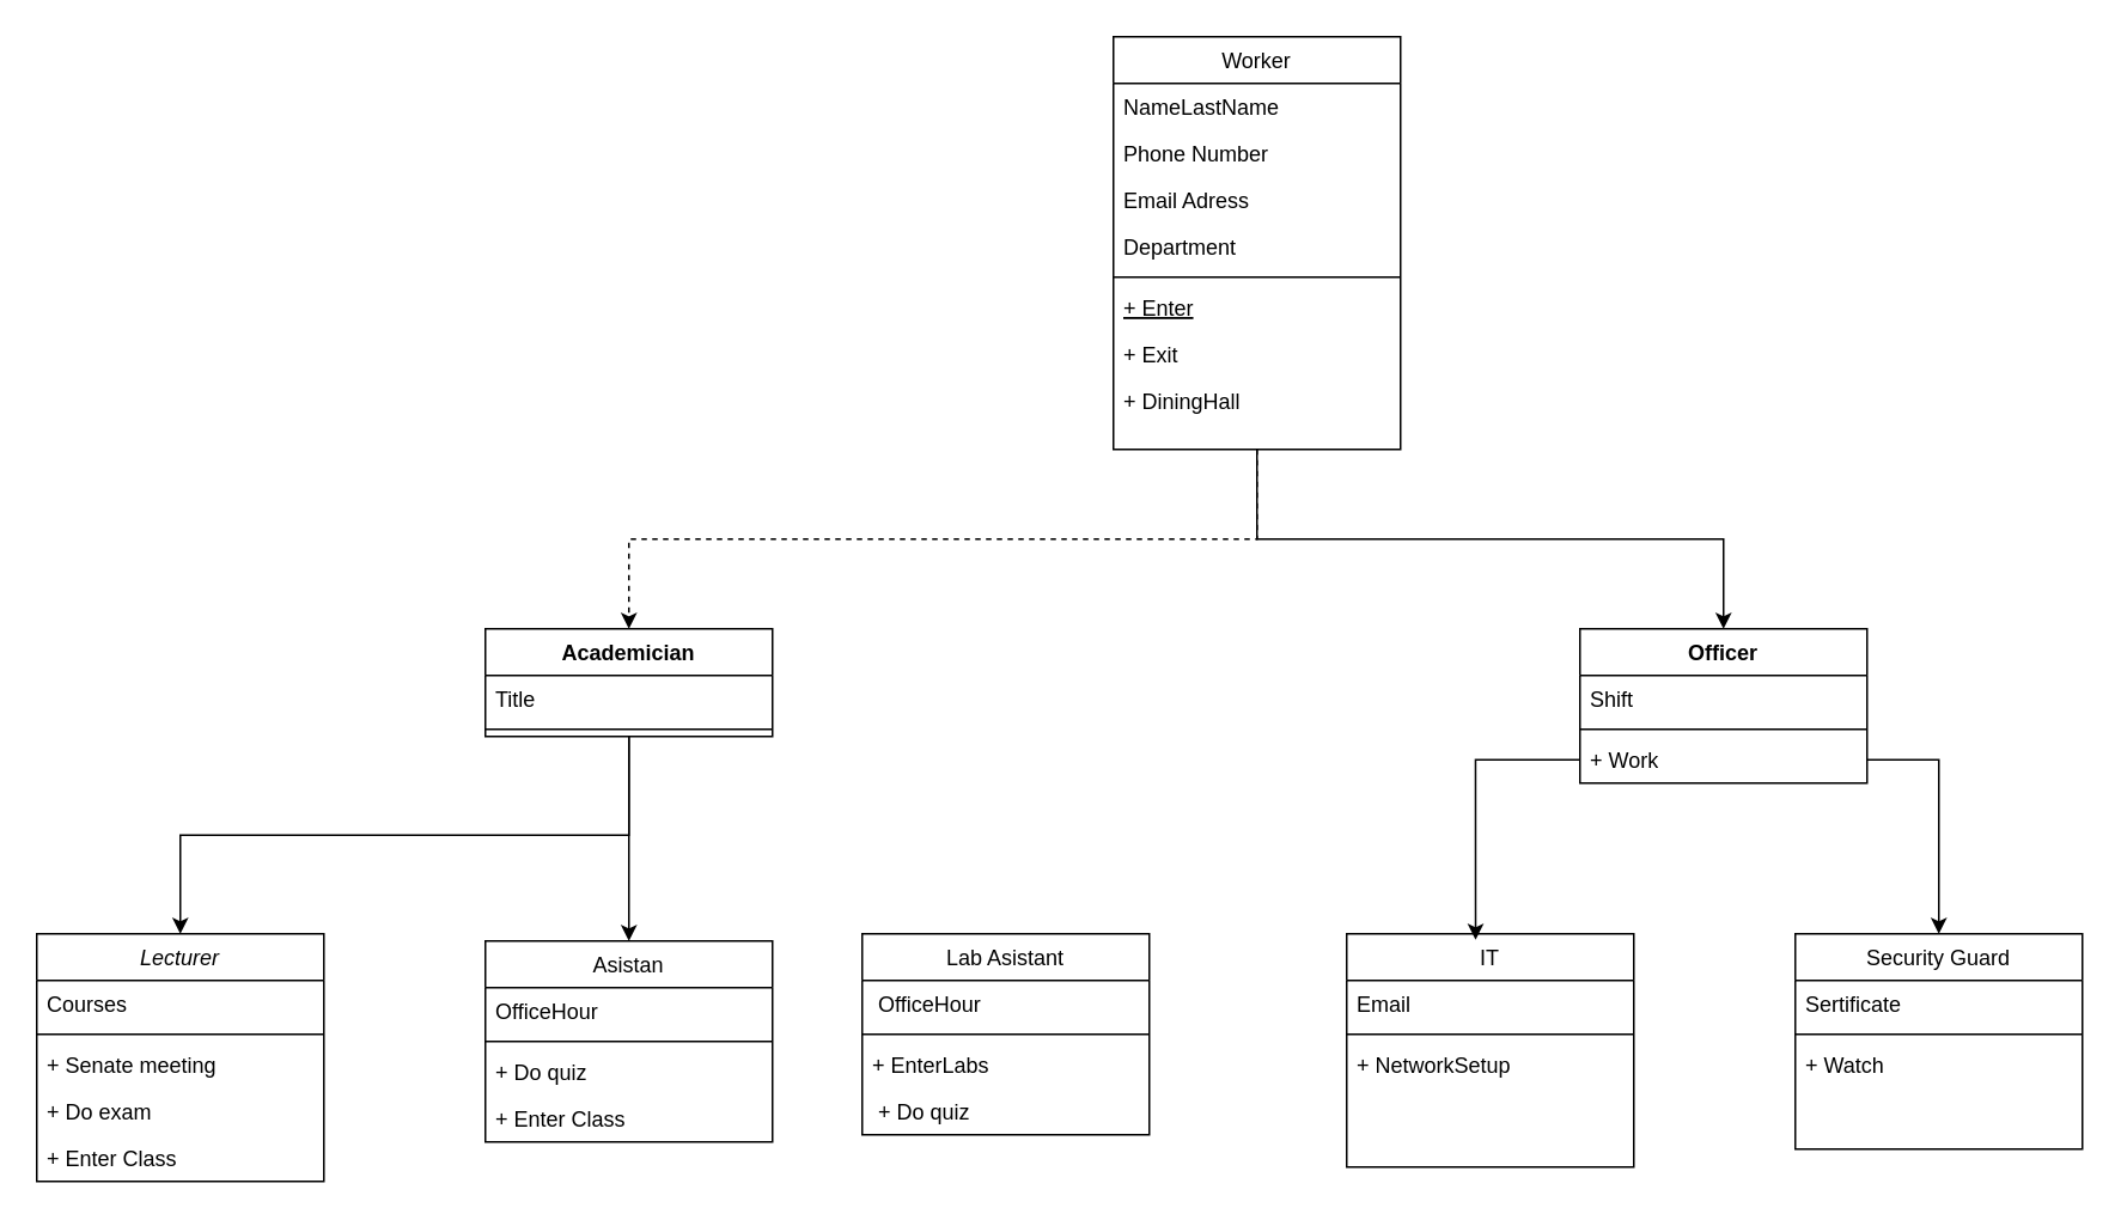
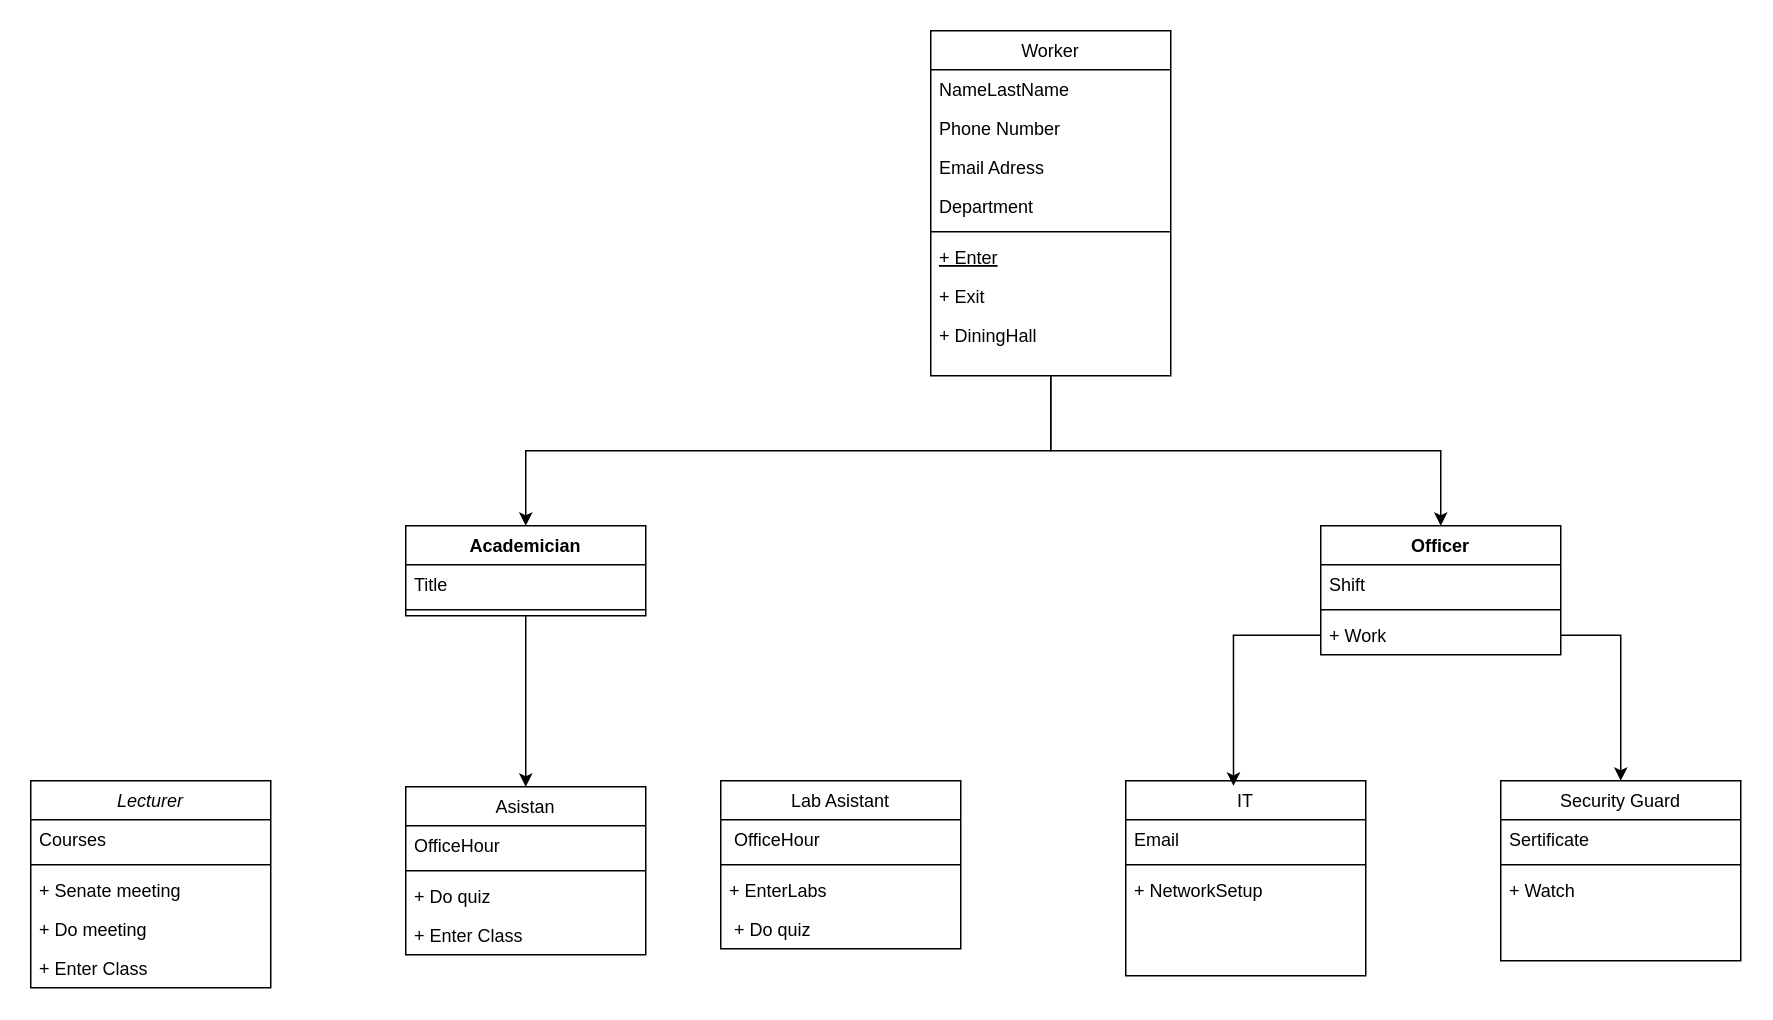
  <mxCell id="0" />
  <mxCell id="1" parent="0" />
  <mxCell id="2" value="Lecturer" style="swimlane;fontStyle=2;align=center;verticalAlign=top;childLayout=stackLayout;horizontal=1;startSize=26;horizontalStack=0;resizeParent=1;resizeLast=0;collapsible=1;marginBottom=0;rounded=0;shadow=0;strokeWidth=1;" parent="1" vertex="1"><mxGeometry x="20" y="520" width="160" height="138" as="geometry"><mxRectangle x="230" y="140" width="160" height="26" as="alternateBounds" /></mxGeometry></mxCell>
  <mxCell id="3" value="Courses" style="text;align=left;verticalAlign=top;spacingLeft=4;spacingRight=4;overflow=hidden;rotatable=0;points=[[0,0.5],[1,0.5]];portConstraint=eastwest;rounded=0;shadow=0;html=0;" vertex="1" parent="2"><mxGeometry y="26" width="160" height="26" as="geometry" /></mxCell>
  <mxCell id="4" value="" style="line;html=1;strokeWidth=1;align=left;verticalAlign=middle;spacingTop=-1;spacingLeft=3;spacingRight=3;rotatable=0;labelPosition=right;points=[];portConstraint=eastwest;" parent="2" vertex="1"><mxGeometry y="52" width="160" height="8" as="geometry" /></mxCell>
  <mxCell id="5" value="+ Senate meeting" style="text;align=left;verticalAlign=top;spacingLeft=4;spacingRight=4;overflow=hidden;rotatable=0;points=[[0,0.5],[1,0.5]];portConstraint=eastwest;" vertex="1" parent="2"><mxGeometry y="60" width="160" height="26" as="geometry" /></mxCell>
- <mxCell id="6" value="+ Do exam" style="text;align=left;verticalAlign=top;spacingLeft=4;spacingRight=4;overflow=hidden;rotatable=0;points=[[0,0.5],[1,0.5]];portConstraint=eastwest;" vertex="1" parent="2"><mxGeometry y="86" width="160" height="26" as="geometry" /></mxCell>
+ <mxCell id="6" value="+ Do meeting" style="text;align=left;verticalAlign=top;spacingLeft=4;spacingRight=4;overflow=hidden;rotatable=0;points=[[0,0.5],[1,0.5]];portConstraint=eastwest;" vertex="1" parent="2"><mxGeometry y="86" width="160" height="26" as="geometry" /></mxCell>
  <mxCell id="7" value="+ Enter Class" style="text;align=left;verticalAlign=top;spacingLeft=4;spacingRight=4;overflow=hidden;rotatable=0;points=[[0,0.5],[1,0.5]];portConstraint=eastwest;" vertex="1" parent="2"><mxGeometry y="112" width="160" height="26" as="geometry" /></mxCell>
  <mxCell id="8" value="Asistan" style="swimlane;fontStyle=0;align=center;verticalAlign=top;childLayout=stackLayout;horizontal=1;startSize=26;horizontalStack=0;resizeParent=1;resizeLast=0;collapsible=1;marginBottom=0;rounded=0;shadow=0;strokeWidth=1;" parent="1" vertex="1"><mxGeometry x="270" y="524" width="160" height="112" as="geometry"><mxRectangle x="130" y="380" width="160" height="26" as="alternateBounds" /></mxGeometry></mxCell>
  <mxCell id="9" value="OfficeHour" style="text;align=left;verticalAlign=top;spacingLeft=4;spacingRight=4;overflow=hidden;rotatable=0;points=[[0,0.5],[1,0.5]];portConstraint=eastwest;rounded=0;shadow=0;html=0;" vertex="1" parent="8"><mxGeometry y="26" width="160" height="26" as="geometry" /></mxCell>
  <mxCell id="10" value="" style="line;html=1;strokeWidth=1;align=left;verticalAlign=middle;spacingTop=-1;spacingLeft=3;spacingRight=3;rotatable=0;labelPosition=right;points=[];portConstraint=eastwest;" parent="8" vertex="1"><mxGeometry y="52" width="160" height="8" as="geometry" /></mxCell>
  <mxCell id="11" value="+ Do quiz" style="text;align=left;verticalAlign=top;spacingLeft=4;spacingRight=4;overflow=hidden;rotatable=0;points=[[0,0.5],[1,0.5]];portConstraint=eastwest;" vertex="1" parent="8"><mxGeometry y="60" width="160" height="26" as="geometry" /></mxCell>
  <mxCell id="12" value="+ Enter Class" style="text;align=left;verticalAlign=top;spacingLeft=4;spacingRight=4;overflow=hidden;rotatable=0;points=[[0,0.5],[1,0.5]];portConstraint=eastwest;" vertex="1" parent="8"><mxGeometry y="86" width="160" height="26" as="geometry" /></mxCell>
  <mxCell id="13" value="Lab Asistant" style="swimlane;fontStyle=0;align=center;verticalAlign=top;childLayout=stackLayout;horizontal=1;startSize=26;horizontalStack=0;resizeParent=1;resizeLast=0;collapsible=1;marginBottom=0;rounded=0;shadow=0;strokeWidth=1;" vertex="1" parent="1"><mxGeometry x="480" y="520" width="160" height="112" as="geometry"><mxRectangle x="130" y="380" width="160" height="26" as="alternateBounds" /></mxGeometry></mxCell>
  <mxCell id="14" value=" OfficeHour" style="text;align=left;verticalAlign=top;spacingLeft=4;spacingRight=4;overflow=hidden;rotatable=0;points=[[0,0.5],[1,0.5]];portConstraint=eastwest;" vertex="1" parent="13"><mxGeometry y="26" width="160" height="26" as="geometry" /></mxCell>
  <mxCell id="15" value="" style="line;html=1;strokeWidth=1;align=left;verticalAlign=middle;spacingTop=-1;spacingLeft=3;spacingRight=3;rotatable=0;labelPosition=right;points=[];portConstraint=eastwest;" vertex="1" parent="13"><mxGeometry y="52" width="160" height="8" as="geometry" /></mxCell>
  <mxCell id="16" value="+ EnterLabs" style="text;align=left;verticalAlign=top;spacingLeft=4;spacingRight=4;overflow=hidden;rotatable=0;points=[[0,0.5],[1,0.5]];portConstraint=eastwest;flipH=0;" vertex="1" parent="13"><mxGeometry y="60" width="160" height="26" as="geometry" /></mxCell>
  <mxCell id="17" value=" + Do quiz" style="text;align=left;verticalAlign=top;spacingLeft=4;spacingRight=4;overflow=hidden;rotatable=0;points=[[0,0.5],[1,0.5]];portConstraint=eastwest;" vertex="1" parent="13"><mxGeometry y="86" width="160" height="26" as="geometry" /></mxCell>
  <mxCell id="18" value="IT" style="swimlane;fontStyle=0;align=center;verticalAlign=top;childLayout=stackLayout;horizontal=1;startSize=26;horizontalStack=0;resizeParent=1;resizeLast=0;collapsible=1;marginBottom=0;rounded=0;shadow=0;strokeWidth=1;" vertex="1" parent="1"><mxGeometry x="750" y="520" width="160" height="130" as="geometry"><mxRectangle x="130" y="380" width="160" height="26" as="alternateBounds" /></mxGeometry></mxCell>
  <mxCell id="19" value="Email" style="text;align=left;verticalAlign=top;spacingLeft=4;spacingRight=4;overflow=hidden;rotatable=0;points=[[0,0.5],[1,0.5]];portConstraint=eastwest;rounded=0;shadow=0;html=0;" vertex="1" parent="18"><mxGeometry y="26" width="160" height="26" as="geometry" /></mxCell>
  <mxCell id="20" value="" style="line;html=1;strokeWidth=1;align=left;verticalAlign=middle;spacingTop=-1;spacingLeft=3;spacingRight=3;rotatable=0;labelPosition=right;points=[];portConstraint=eastwest;" vertex="1" parent="18"><mxGeometry y="52" width="160" height="8" as="geometry" /></mxCell>
  <mxCell id="21" value="+ NetworkSetup" style="text;align=left;verticalAlign=top;spacingLeft=4;spacingRight=4;overflow=hidden;rotatable=0;points=[[0,0.5],[1,0.5]];portConstraint=eastwest;" vertex="1" parent="18"><mxGeometry y="60" width="160" height="26" as="geometry" /></mxCell>
  <mxCell id="22" value="Security Guard" style="swimlane;fontStyle=0;align=center;verticalAlign=top;childLayout=stackLayout;horizontal=1;startSize=26;horizontalStack=0;resizeParent=1;resizeLast=0;collapsible=1;marginBottom=0;rounded=0;shadow=0;strokeWidth=1;" vertex="1" parent="1"><mxGeometry x="1000" y="520" width="160" height="120" as="geometry"><mxRectangle x="130" y="380" width="160" height="26" as="alternateBounds" /></mxGeometry></mxCell>
  <mxCell id="23" value="Sertificate" style="text;align=left;verticalAlign=top;spacingLeft=4;spacingRight=4;overflow=hidden;rotatable=0;points=[[0,0.5],[1,0.5]];portConstraint=eastwest;rounded=0;shadow=0;html=0;" vertex="1" parent="22"><mxGeometry y="26" width="160" height="26" as="geometry" /></mxCell>
  <mxCell id="24" value="" style="line;html=1;strokeWidth=1;align=left;verticalAlign=middle;spacingTop=-1;spacingLeft=3;spacingRight=3;rotatable=0;labelPosition=right;points=[];portConstraint=eastwest;" vertex="1" parent="22"><mxGeometry y="52" width="160" height="8" as="geometry" /></mxCell>
  <mxCell id="25" value="+ Watch" style="text;align=left;verticalAlign=top;spacingLeft=4;spacingRight=4;overflow=hidden;rotatable=0;points=[[0,0.5],[1,0.5]];portConstraint=eastwest;" vertex="1" parent="22"><mxGeometry y="60" width="160" height="26" as="geometry" /></mxCell>
- <mxCell id="26" style="edgeStyle=orthogonalEdgeStyle;rounded=0;orthogonalLoop=1;jettySize=auto;html=1;exitX=0.5;exitY=1;exitDx=0;exitDy=0;entryX=0.5;entryY=0;entryDx=0;entryDy=0;dashed=1;" edge="1" parent="1" source="28" target="38"><mxGeometry relative="1" as="geometry" /></mxCell>
+ <mxCell id="26" style="edgeStyle=orthogonalEdgeStyle;rounded=0;orthogonalLoop=1;jettySize=auto;html=1;exitX=0.5;exitY=1;exitDx=0;exitDy=0;entryX=0.5;entryY=0;entryDx=0;entryDy=0;" edge="1" parent="1" source="28" target="38"><mxGeometry relative="1" as="geometry" /></mxCell>
  <mxCell id="27" style="edgeStyle=orthogonalEdgeStyle;rounded=0;orthogonalLoop=1;jettySize=auto;html=1;exitX=0.5;exitY=1;exitDx=0;exitDy=0;entryX=0.5;entryY=0;entryDx=0;entryDy=0;" edge="1" parent="1" source="28" target="42"><mxGeometry relative="1" as="geometry" /></mxCell>
  <mxCell id="28" value="Worker" style="swimlane;fontStyle=0;align=center;verticalAlign=top;childLayout=stackLayout;horizontal=1;startSize=26;horizontalStack=0;resizeParent=1;resizeLast=0;collapsible=1;marginBottom=0;rounded=0;shadow=0;strokeWidth=1;" vertex="1" parent="1"><mxGeometry x="620" y="20" width="160" height="230" as="geometry"><mxRectangle x="130" y="380" width="160" height="26" as="alternateBounds" /></mxGeometry></mxCell>
  <mxCell id="29" value="NameLastName" style="text;align=left;verticalAlign=top;spacingLeft=4;spacingRight=4;overflow=hidden;rotatable=0;points=[[0,0.5],[1,0.5]];portConstraint=eastwest;" vertex="1" parent="28"><mxGeometry y="26" width="160" height="26" as="geometry" /></mxCell>
  <mxCell id="30" value="Phone Number" style="text;align=left;verticalAlign=top;spacingLeft=4;spacingRight=4;overflow=hidden;rotatable=0;points=[[0,0.5],[1,0.5]];portConstraint=eastwest;rounded=0;shadow=0;html=0;" vertex="1" parent="28"><mxGeometry y="52" width="160" height="26" as="geometry" /></mxCell>
  <mxCell id="31" value="Email Adress" style="text;align=left;verticalAlign=top;spacingLeft=4;spacingRight=4;overflow=hidden;rotatable=0;points=[[0,0.5],[1,0.5]];portConstraint=eastwest;rounded=0;shadow=0;html=0;" vertex="1" parent="28"><mxGeometry y="78" width="160" height="26" as="geometry" /></mxCell>
  <mxCell id="32" value="Department" style="text;align=left;verticalAlign=top;spacingLeft=4;spacingRight=4;overflow=hidden;rotatable=0;points=[[0,0.5],[1,0.5]];portConstraint=eastwest;rounded=0;shadow=0;html=0;" vertex="1" parent="28"><mxGeometry y="104" width="160" height="26" as="geometry" /></mxCell>
  <mxCell id="33" value="" style="line;html=1;strokeWidth=1;align=left;verticalAlign=middle;spacingTop=-1;spacingLeft=3;spacingRight=3;rotatable=0;labelPosition=right;points=[];portConstraint=eastwest;" vertex="1" parent="28"><mxGeometry y="130" width="160" height="8" as="geometry" /></mxCell>
  <mxCell id="34" value="+ Enter" style="text;align=left;verticalAlign=top;spacingLeft=4;spacingRight=4;overflow=hidden;rotatable=0;points=[[0,0.5],[1,0.5]];portConstraint=eastwest;fontStyle=4" vertex="1" parent="28"><mxGeometry y="138" width="160" height="26" as="geometry" /></mxCell>
  <mxCell id="35" value="+ Exit" style="text;align=left;verticalAlign=top;spacingLeft=4;spacingRight=4;overflow=hidden;rotatable=0;points=[[0,0.5],[1,0.5]];portConstraint=eastwest;" vertex="1" parent="28"><mxGeometry y="164" width="160" height="26" as="geometry" /></mxCell>
  <mxCell id="36" value="+ DiningHall    " style="text;align=left;verticalAlign=top;spacingLeft=4;spacingRight=4;overflow=hidden;rotatable=0;points=[[0,0.5],[1,0.5]];portConstraint=eastwest;" vertex="1" parent="28"><mxGeometry y="190" width="160" height="26" as="geometry" /></mxCell>
- <mxCell id="37" style="edgeStyle=orthogonalEdgeStyle;rounded=0;orthogonalLoop=1;jettySize=auto;html=1;exitX=0.5;exitY=1;exitDx=0;exitDy=0;entryX=0.5;entryY=0;entryDx=0;entryDy=0;" edge="1" parent="1" source="38" target="2"><mxGeometry relative="1" as="geometry" /></mxCell>
  <mxCell id="38" value="Academician" style="swimlane;fontStyle=1;align=center;verticalAlign=top;childLayout=stackLayout;horizontal=1;startSize=26;horizontalStack=0;resizeParent=1;resizeParentMax=0;resizeLast=0;collapsible=1;marginBottom=0;whiteSpace=wrap;html=1;" vertex="1" parent="1"><mxGeometry x="270" y="350" width="160" height="60" as="geometry" /></mxCell>
  <mxCell id="39" value="Title" style="text;strokeColor=none;fillColor=none;align=left;verticalAlign=top;spacingLeft=4;spacingRight=4;overflow=hidden;rotatable=0;points=[[0,0.5],[1,0.5]];portConstraint=eastwest;whiteSpace=wrap;html=1;" vertex="1" parent="38"><mxGeometry y="26" width="160" height="26" as="geometry" /></mxCell>
  <mxCell id="40" value="" style="line;strokeWidth=1;fillColor=none;align=left;verticalAlign=middle;spacingTop=-1;spacingLeft=3;spacingRight=3;rotatable=0;labelPosition=right;points=[];portConstraint=eastwest;strokeColor=inherit;" vertex="1" parent="38"><mxGeometry y="52" width="160" height="8" as="geometry" /></mxCell>
  <mxCell id="41" style="edgeStyle=orthogonalEdgeStyle;rounded=0;orthogonalLoop=1;jettySize=auto;html=1;exitX=0.5;exitY=1;exitDx=0;exitDy=0;entryX=0.5;entryY=0;entryDx=0;entryDy=0;" edge="1" parent="1" source="38" target="8"><mxGeometry relative="1" as="geometry"><mxPoint x="430" y="430" as="sourcePoint" /></mxGeometry></mxCell>
  <mxCell id="42" value="Officer" style="swimlane;fontStyle=1;align=center;verticalAlign=top;childLayout=stackLayout;horizontal=1;startSize=26;horizontalStack=0;resizeParent=1;resizeParentMax=0;resizeLast=0;collapsible=1;marginBottom=0;whiteSpace=wrap;html=1;" vertex="1" parent="1"><mxGeometry x="880" y="350" width="160" height="86" as="geometry" /></mxCell>
  <mxCell id="43" value="Shift" style="text;strokeColor=none;fillColor=none;align=left;verticalAlign=top;spacingLeft=4;spacingRight=4;overflow=hidden;rotatable=0;points=[[0,0.5],[1,0.5]];portConstraint=eastwest;whiteSpace=wrap;html=1;" vertex="1" parent="42"><mxGeometry y="26" width="160" height="26" as="geometry" /></mxCell>
  <mxCell id="44" value="" style="line;strokeWidth=1;fillColor=none;align=left;verticalAlign=middle;spacingTop=-1;spacingLeft=3;spacingRight=3;rotatable=0;labelPosition=right;points=[];portConstraint=eastwest;strokeColor=inherit;" vertex="1" parent="42"><mxGeometry y="52" width="160" height="8" as="geometry" /></mxCell>
  <mxCell id="45" value="+ Work" style="text;strokeColor=none;fillColor=none;align=left;verticalAlign=top;spacingLeft=4;spacingRight=4;overflow=hidden;rotatable=0;points=[[0,0.5],[1,0.5]];portConstraint=eastwest;whiteSpace=wrap;html=1;" vertex="1" parent="42"><mxGeometry y="60" width="160" height="26" as="geometry" /></mxCell>
  <mxCell id="46" style="edgeStyle=orthogonalEdgeStyle;rounded=0;orthogonalLoop=1;jettySize=auto;html=1;exitX=0;exitY=0.5;exitDx=0;exitDy=0;entryX=0.449;entryY=0.026;entryDx=0;entryDy=0;entryPerimeter=0;" edge="1" parent="1" source="45" target="18"><mxGeometry relative="1" as="geometry" /></mxCell>
  <mxCell id="47" style="edgeStyle=orthogonalEdgeStyle;rounded=0;orthogonalLoop=1;jettySize=auto;html=1;entryX=0.5;entryY=0;entryDx=0;entryDy=0;" edge="1" parent="1" source="45" target="22"><mxGeometry relative="1" as="geometry" /></mxCell>
